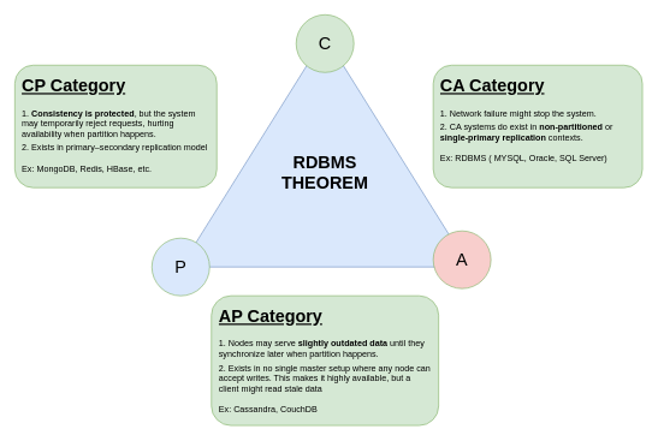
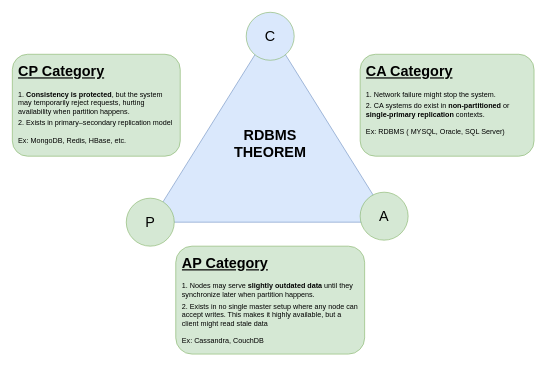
  <mxCell id="0" />
  <mxCell id="1" parent="0" />
  <mxCell id="2" value="&lt;div&gt;&lt;br&gt;&lt;/div&gt;&lt;div&gt;&lt;br&gt;&lt;/div&gt;&lt;b&gt;RDBMS&lt;/b&gt;&lt;div&gt;&lt;b&gt;THEOREM&lt;/b&gt;&lt;/div&gt;" style="triangle;whiteSpace=wrap;html=1;direction=north;fontStyle=0;fontSize=24;fillColor=#dae8fc;strokeColor=#6c8ebf;" vertex="1" parent="1"><mxGeometry x="250" y="50" width="400" height="320" as="geometry" /></mxCell>
- <mxCell id="3" value="C" style="ellipse;whiteSpace=wrap;html=1;aspect=fixed;fontStyle=0;fontSize=24;fillColor=#d5e8d4;strokeColor=#82b366;" vertex="1" parent="1"><mxGeometry x="410" y="20" width="80" height="80" as="geometry" /></mxCell>
- <mxCell id="4" value="A" style="ellipse;whiteSpace=wrap;html=1;aspect=fixed;fontStyle=0;fontSize=24;fillColor=#f8cecc;strokeColor=#82b366;" vertex="1" parent="1"><mxGeometry x="600" y="320" width="80" height="80" as="geometry" /></mxCell>
- <mxCell id="5" value="P" style="ellipse;whiteSpace=wrap;html=1;aspect=fixed;fontStyle=0;fontSize=24;fillColor=#dae8fc;strokeColor=#82b366;" vertex="1" parent="1"><mxGeometry x="210" y="330" width="80" height="80" as="geometry" /></mxCell>
+ <mxCell id="3" value="C" style="ellipse;whiteSpace=wrap;html=1;aspect=fixed;fontStyle=0;fontSize=24;fillColor=#dae8fc;strokeColor=#82b366;" vertex="1" parent="1"><mxGeometry x="410" y="20" width="80" height="80" as="geometry" /></mxCell>
+ <mxCell id="4" value="A" style="ellipse;whiteSpace=wrap;html=1;aspect=fixed;fontStyle=0;fontSize=24;fillColor=#d5e8d4;strokeColor=#82b366;" vertex="1" parent="1"><mxGeometry x="600" y="320" width="80" height="80" as="geometry" /></mxCell>
+ <mxCell id="5" value="P" style="ellipse;whiteSpace=wrap;html=1;aspect=fixed;fontStyle=0;fontSize=24;fillColor=#d5e8d4;strokeColor=#82b366;" vertex="1" parent="1"><mxGeometry x="210" y="330" width="80" height="80" as="geometry" /></mxCell>
  <mxCell id="6" value="&lt;h1 style=&quot;margin-top: 0px;&quot;&gt;&lt;u&gt;CA Category&lt;/u&gt;&lt;/h1&gt;&lt;div&gt;1. Network failure might stop the system.&lt;/div&gt;&lt;div style=&quot;margin-top: 5px;&quot;&gt;2.&amp;nbsp;&lt;span style=&quot;background-color: transparent; color: light-dark(rgb(0, 0, 0), rgb(255, 255, 255));&quot;&gt;CA systems do exist in &lt;/span&gt;&lt;strong style=&quot;background-color: transparent; color: light-dark(rgb(0, 0, 0), rgb(255, 255, 255));&quot; class=&quot;markup--strong markup--p-strong&quot;&gt;non-partitioned&lt;/strong&gt;&lt;span style=&quot;background-color: transparent; color: light-dark(rgb(0, 0, 0), rgb(255, 255, 255));&quot;&gt; or &lt;/span&gt;&lt;strong style=&quot;background-color: transparent; color: light-dark(rgb(0, 0, 0), rgb(255, 255, 255));&quot; class=&quot;markup--strong markup--p-strong&quot;&gt;single-primary replication&lt;/strong&gt;&lt;span style=&quot;background-color: transparent; color: light-dark(rgb(0, 0, 0), rgb(255, 255, 255));&quot;&gt; contexts.&lt;/span&gt;&lt;/div&gt;&lt;div&gt;&lt;span style=&quot;background-color: transparent; color: light-dark(rgb(0, 0, 0), rgb(255, 255, 255));&quot;&gt;&lt;br&gt;&lt;/span&gt;&lt;/div&gt;&lt;div style=&quot;margin-top: 0px;&quot;&gt;&lt;span style=&quot;background-color: transparent; color: light-dark(rgb(0, 0, 0), rgb(255, 255, 255));&quot;&gt;Ex: RDBMS ( MYSQL, Oracle, SQL Server)&lt;/span&gt;&lt;/div&gt;&lt;div&gt;&lt;br&gt;&lt;/div&gt;&lt;div&gt;&lt;u&gt;&lt;br&gt;&lt;/u&gt;&lt;/div&gt;&lt;p&gt;&lt;br&gt;&lt;/p&gt;&lt;p&gt;&lt;br&gt;&lt;/p&gt;&lt;p&gt;&lt;br&gt;&lt;/p&gt;" style="text;html=1;whiteSpace=wrap;overflow=hidden;rounded=1;fillColor=#d5e8d4;strokeColor=#82b366;fillStyle=auto;spacing=10;" vertex="1" parent="1"><mxGeometry x="600" y="90" width="290" height="170" as="geometry" /></mxCell>
  <mxCell id="7" value="&lt;h1 style=&quot;margin-top: 0px;&quot;&gt;&lt;u&gt;CP Category&lt;/u&gt;&lt;/h1&gt;&lt;p style=&quot;margin-top: 10px; margin-bottom: 0px;&quot;&gt;1. &lt;b&gt;C&lt;/b&gt;&lt;strong style=&quot;background-color: transparent; color: light-dark(rgb(0, 0, 0), rgb(255, 255, 255));&quot; class=&quot;markup--strong markup--p-strong&quot;&gt;onsistency is protected&lt;/strong&gt;&lt;span style=&quot;background-color: transparent; color: light-dark(rgb(0, 0, 0), rgb(255, 255, 255));&quot;&gt;, but the system may temporarily reject requests, hurting availability&lt;/span&gt;&lt;span style=&quot;background-color: transparent; color: light-dark(rgb(0, 0, 0), rgb(255, 255, 255));&quot;&gt;&amp;nbsp;when partition happens.&lt;/span&gt;&lt;/p&gt;&lt;p style=&quot;margin-top: 5px; margin-bottom: 0px;&quot;&gt;&lt;span style=&quot;background-color: transparent; color: light-dark(rgb(0, 0, 0), rgb(255, 255, 255));&quot;&gt;2. Exists in&amp;nbsp;&lt;/span&gt;&lt;span style=&quot;background-color: transparent; color: light-dark(rgb(0, 0, 0), rgb(255, 255, 255));&quot;&gt;primary–secondary replication model&lt;/span&gt;&lt;/p&gt;&lt;p style=&quot;margin-top: 0px; margin-bottom: 0px;&quot;&gt;&lt;span style=&quot;background-color: transparent; color: light-dark(rgb(0, 0, 0), rgb(255, 255, 255));&quot;&gt;&lt;br&gt;&lt;/span&gt;&lt;/p&gt;&lt;p style=&quot;margin-top: 0px; margin-bottom: 0px;&quot;&gt;&lt;span style=&quot;background-color: transparent; color: light-dark(rgb(0, 0, 0), rgb(255, 255, 255));&quot;&gt;Ex: MongoDB, Redis, HBase, etc.&lt;/span&gt;&lt;/p&gt;" style="text;html=1;whiteSpace=wrap;overflow=hidden;rounded=1;fillColor=#d5e8d4;strokeColor=#82b366;spacing=10;" vertex="1" parent="1"><mxGeometry x="20" y="90" width="280" height="170" as="geometry" /></mxCell>
  <mxCell id="8" value="&lt;h1 style=&quot;margin-top: 0px;&quot;&gt;&lt;u&gt;AP Category&lt;/u&gt;&lt;/h1&gt;&lt;p style=&quot;margin-top: 0px; margin-bottom: 0px;&quot;&gt;1. N&lt;span style=&quot;background-color: transparent; color: light-dark(rgb(0, 0, 0), rgb(255, 255, 255));&quot;&gt;odes may serve &lt;/span&gt;&lt;strong style=&quot;background-color: transparent; color: light-dark(rgb(0, 0, 0), rgb(255, 255, 255));&quot; class=&quot;markup--strong markup--p-strong&quot;&gt;slightly outdated data&lt;/strong&gt;&lt;span style=&quot;background-color: transparent; color: light-dark(rgb(0, 0, 0), rgb(255, 255, 255));&quot;&gt; until they synchronize later when partition happens.&lt;/span&gt;&lt;/p&gt;&lt;p style=&quot;margin-top: 5px; margin-bottom: 0px;&quot;&gt;&lt;span style=&quot;background-color: transparent; color: light-dark(rgb(0, 0, 0), rgb(255, 255, 255));&quot;&gt;2. Exists in&amp;nbsp;&lt;/span&gt;&lt;span style=&quot;background-color: transparent; color: light-dark(rgb(0, 0, 0), rgb(255, 255, 255));&quot;&gt;no single master setup where any node can accept writes. This makes it highly available, but a client might read stale data&lt;/span&gt;&lt;/p&gt;&lt;p style=&quot;margin-top: 0px; margin-bottom: 0px;&quot;&gt;&lt;span style=&quot;background-color: transparent; color: light-dark(rgb(0, 0, 0), rgb(255, 255, 255));&quot;&gt;&lt;br&gt;&lt;/span&gt;&lt;/p&gt;&lt;p style=&quot;margin-top: 0px; margin-bottom: 0px;&quot;&gt;&lt;span style=&quot;background-color: transparent; color: light-dark(rgb(0, 0, 0), rgb(255, 255, 255));&quot;&gt;Ex: Cassandra, CouchDB&lt;/span&gt;&lt;/p&gt;" style="text;html=1;whiteSpace=wrap;overflow=hidden;rounded=1;fillColor=#d5e8d4;strokeColor=#82b366;spacing=10;" vertex="1" parent="1"><mxGeometry x="292.5" y="410" width="315" height="180" as="geometry" /></mxCell>
